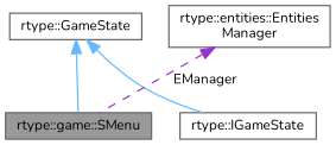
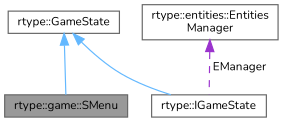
  digraph {
    fontname=Nunito
    node [color=gray40 fillcolor=white fontname=Nunito fontsize=10 shape=box style=filled]
    edge [color=steelblue1 dir=back fontname=Nunito fontsize=10 labelfontname=Helvetica labelfontsize=10 style=solid]
    n1 [fillcolor=grey60 fontcolor=black height=0.2 label="rtype::game::SMenu" width=0.4]
    n2 [height=0.2 label="rtype::GameState" width=0.4]
    n3 [height=0.2 label="rtype::IGameState" width=0.4]
    n4 [height=0.2 label="rtype::entities::Entities\lManager" width=0.4]
    n2 -> n1
    n2 -> n3
-   n4 -> n1 [color=darkorchid3 label=" EManager" style=dashed]
+   n4 -> n3 [color=darkorchid3 label=" EManager" style=dashed]
  }
